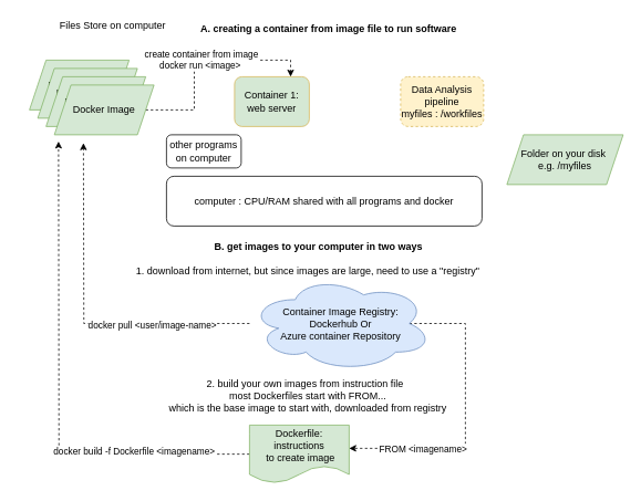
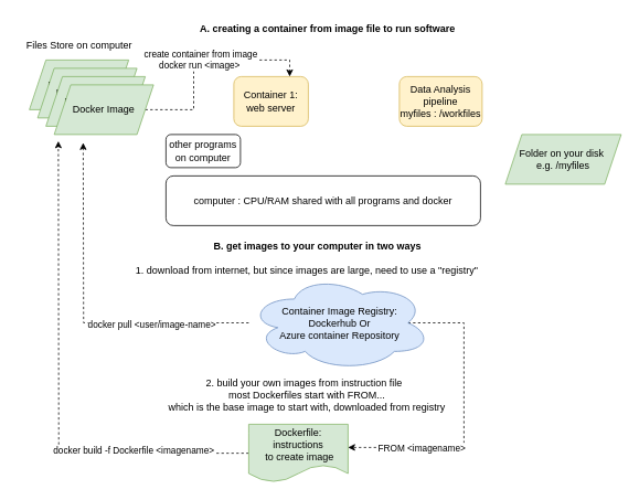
  <mxCell id="0" />
  <mxCell id="1" parent="0" />
  <mxCell id="2" value="Docker Image" style="shape=parallelogram;perimeter=parallelogramPerimeter;whiteSpace=wrap;html=1;fixedSize=1;fillColor=#d5e8d4;strokeColor=#82b366;" vertex="1" parent="1"><mxGeometry x="35" y="72" width="120" height="60" as="geometry" /></mxCell>
- <mxCell id="3" value="Container 1: web server" style="rounded=1;whiteSpace=wrap;html=1;fillColor=#d5e8d4;strokeColor=#d6b656;" vertex="1" parent="1"><mxGeometry x="282" y="92" width="90" height="60" as="geometry" /></mxCell>
- <mxCell id="4" value="Files Store on computer" style="text;html=1;align=center;verticalAlign=middle;resizable=0;points=[];autosize=1;strokeColor=none;fillColor=none;" vertex="1" parent="1"><mxGeometry x="60" y="15" width="150" height="30" as="geometry" /></mxCell>
+ <mxCell id="3" value="Container 1: web server" style="rounded=1;whiteSpace=wrap;html=1;fillColor=#fff2cc;strokeColor=#d6b656;" vertex="1" parent="1"><mxGeometry x="282" y="92" width="90" height="60" as="geometry" /></mxCell>
+ <mxCell id="4" value="Files Store on computer" style="text;html=1;align=center;verticalAlign=middle;resizable=0;points=[];autosize=1;strokeColor=none;fillColor=none;" vertex="1" parent="1"><mxGeometry x="20" y="40" width="150" height="30" as="geometry" /></mxCell>
  <mxCell id="5" value="Docker Image" style="shape=parallelogram;perimeter=parallelogramPerimeter;whiteSpace=wrap;html=1;fixedSize=1;fillColor=#d5e8d4;strokeColor=#82b366;" vertex="1" parent="1"><mxGeometry x="45" y="82" width="120" height="60" as="geometry" /></mxCell>
  <mxCell id="6" value="Docker Image" style="shape=parallelogram;perimeter=parallelogramPerimeter;whiteSpace=wrap;html=1;fixedSize=1;fillColor=#d5e8d4;strokeColor=#82b366;" vertex="1" parent="1"><mxGeometry x="55" y="92" width="120" height="60" as="geometry" /></mxCell>
  <mxCell id="7" value="create container from image&lt;br&gt;docker run &amp;lt;image&amp;gt;&amp;nbsp;" style="edgeStyle=orthogonalEdgeStyle;rounded=0;orthogonalLoop=1;jettySize=auto;html=1;entryX=0.75;entryY=0;entryDx=0;entryDy=0;dashed=1;" edge="1" parent="1" source="8" target="3"><mxGeometry relative="1" as="geometry" /></mxCell>
  <mxCell id="8" value="Docker Image" style="shape=parallelogram;perimeter=parallelogramPerimeter;whiteSpace=wrap;html=1;fixedSize=1;fillColor=#d5e8d4;strokeColor=#82b366;" vertex="1" parent="1"><mxGeometry x="65" y="102" width="120" height="60" as="geometry" /></mxCell>
- <mxCell id="9" value="Data Analysis pipeline &lt;br&gt;myfiles : /workfiles" style="rounded=1;whiteSpace=wrap;html=1;fillColor=#fff2cc;strokeColor=#d6b656;dashed=1;" vertex="1" parent="1"><mxGeometry x="482" y="92" width="100" height="60" as="geometry" /></mxCell>
+ <mxCell id="9" value="Data Analysis pipeline &lt;br&gt;myfiles : /workfiles" style="rounded=1;whiteSpace=wrap;html=1;fillColor=#fff2cc;strokeColor=#d6b656;" vertex="1" parent="1"><mxGeometry x="482" y="92" width="100" height="60" as="geometry" /></mxCell>
  <mxCell id="10" value="Folder on your disk&amp;nbsp;&lt;br&gt;e.g. /myfiles" style="shape=parallelogram;perimeter=parallelogramPerimeter;whiteSpace=wrap;html=1;fixedSize=1;fillColor=#d5e8d4;strokeColor=#82b366;" vertex="1" parent="1"><mxGeometry x="610" y="162" width="140" height="60" as="geometry" /></mxCell>
  <mxCell id="11" value="other programs on computer" style="rounded=1;whiteSpace=wrap;html=1;" vertex="1" parent="1"><mxGeometry x="200" y="162" width="90" height="40" as="geometry" /></mxCell>
  <mxCell id="12" value="computer : CPU/RAM shared with all programs and docker" style="rounded=1;whiteSpace=wrap;html=1;" vertex="1" parent="1"><mxGeometry x="200" y="212" width="380" height="60" as="geometry" /></mxCell>
  <mxCell id="13" value="&lt;b&gt;B. get images to your computer in two ways&amp;nbsp;&lt;/b&gt;" style="text;html=1;strokeColor=none;fillColor=none;align=center;verticalAlign=middle;whiteSpace=wrap;rounded=0;" vertex="1" parent="1"><mxGeometry x="240" y="282" width="290" height="30" as="geometry" /></mxCell>
  <mxCell id="14" style="edgeStyle=orthogonalEdgeStyle;rounded=0;orthogonalLoop=1;jettySize=auto;html=1;dashed=1;startArrow=none;startFill=0;" edge="1" parent="1" source="18"><mxGeometry relative="1" as="geometry"><mxPoint x="100" y="172" as="targetPoint" /></mxGeometry></mxCell>
  <mxCell id="15" value="docker pull &amp;lt;user/image-name&amp;gt;" style="edgeLabel;html=1;align=center;verticalAlign=middle;resizable=0;points=[];" vertex="1" connectable="0" parent="14"><mxGeometry x="-0.433" y="2" relative="1" as="geometry"><mxPoint as="offset" /></mxGeometry></mxCell>
  <mxCell id="16" style="edgeStyle=orthogonalEdgeStyle;rounded=0;orthogonalLoop=1;jettySize=auto;html=1;entryX=1;entryY=0.4;entryDx=0;entryDy=0;entryPerimeter=0;dashed=1;startArrow=none;startFill=0;exitX=0.875;exitY=0.5;exitDx=0;exitDy=0;exitPerimeter=0;" edge="1" parent="1" source="18" target="23"><mxGeometry relative="1" as="geometry"><Array as="points"><mxPoint x="560" y="390" /><mxPoint x="560" y="540" /></Array></mxGeometry></mxCell>
  <mxCell id="17" value="FROM &amp;lt;imagename&amp;gt;" style="edgeLabel;html=1;align=center;verticalAlign=middle;resizable=0;points=[];" vertex="1" connectable="0" parent="16"><mxGeometry x="0.781" relative="1" as="geometry"><mxPoint x="49" as="offset" /></mxGeometry></mxCell>
  <mxCell id="18" value="Container Image Registry: &lt;br&gt;Dockerhub Or &lt;br&gt;Azure container Repository" style="ellipse;shape=cloud;whiteSpace=wrap;html=1;fillColor=#dae8fc;strokeColor=#6c8ebf;" vertex="1" parent="1"><mxGeometry x="300" y="332" width="220" height="115" as="geometry" /></mxCell>
  <mxCell id="19" value="1. download from internet, but since images are large, need to use a &quot;registry&quot;" style="text;html=1;align=center;verticalAlign=middle;resizable=0;points=[];autosize=1;strokeColor=none;fillColor=none;" vertex="1" parent="1"><mxGeometry x="150" y="312" width="440" height="30" as="geometry" /></mxCell>
  <mxCell id="20" value="2. build your own images from instruction file&amp;nbsp;&amp;nbsp;&lt;br&gt;most Dockerfiles start with FROM... &lt;br&gt;which is the base image to start with, downloaded from registry" style="text;html=1;align=center;verticalAlign=middle;resizable=0;points=[];autosize=1;strokeColor=none;fillColor=none;" vertex="1" parent="1"><mxGeometry x="190" y="447" width="360" height="60" as="geometry" /></mxCell>
  <mxCell id="21" style="edgeStyle=orthogonalEdgeStyle;rounded=0;orthogonalLoop=1;jettySize=auto;html=1;dashed=1;startArrow=none;startFill=0;" edge="1" parent="1" source="23"><mxGeometry relative="1" as="geometry"><mxPoint x="70" y="170" as="targetPoint" /></mxGeometry></mxCell>
  <mxCell id="22" value="docker build -f Dockerfile &amp;lt;imagename&amp;gt;" style="edgeLabel;html=1;align=center;verticalAlign=middle;resizable=0;points=[];" vertex="1" connectable="0" parent="21"><mxGeometry x="-0.537" y="-4" relative="1" as="geometry"><mxPoint as="offset" /></mxGeometry></mxCell>
  <mxCell id="23" value="Dockerfile: instructions&lt;br&gt;&amp;nbsp;to create image" style="shape=document;whiteSpace=wrap;html=1;boundedLbl=1;strokeColor=#82b366;fillColor=#d5e8d4;" vertex="1" parent="1"><mxGeometry x="300" y="512" width="120" height="70" as="geometry" /></mxCell>
  <mxCell id="24" value="&lt;b&gt;A. creating a container from image file to run software&lt;/b&gt;" style="text;html=1;align=center;verticalAlign=middle;resizable=0;points=[];autosize=1;strokeColor=none;fillColor=none;" vertex="1" parent="1"><mxGeometry x="230" y="20" width="330" height="30" as="geometry" /></mxCell>
